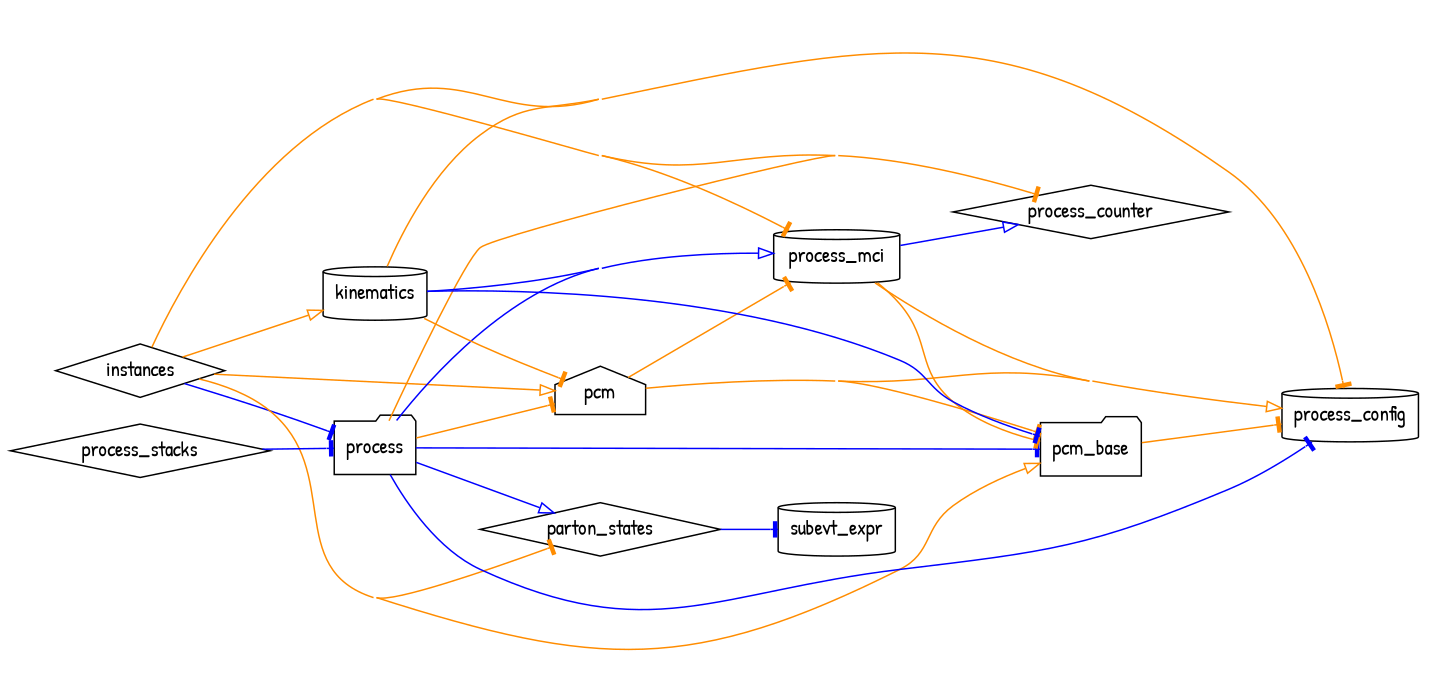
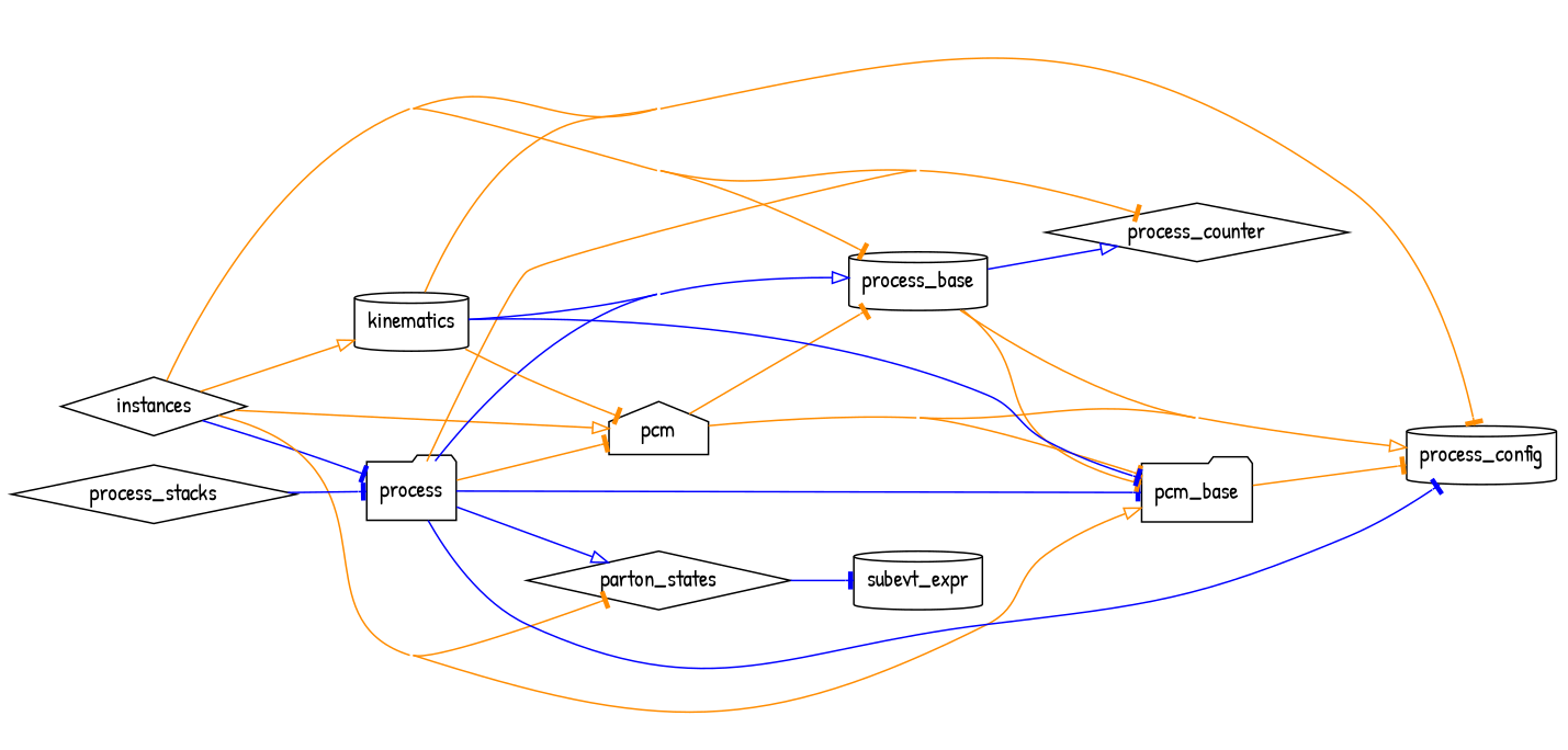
  digraph {
    concentrate=true
    fontname="Patrick Hand"
    rankdir=LR
    splines=true
    node [fillcolor=white fontname="Patrick Hand" shape=diamond style=filled]
    edge [arrowhead=tee color=darkorange fontname="Patrick Hand"]
    pcm [shape=house]
    instances
    process [shape=folder]
    pcm_base [shape=folder]
-   process_mci [shape=cylinder]
+   process_mci [shape=cylinder label=process_base]
    process_counter
    process_config [shape=cylinder]
    kinematics [shape=cylinder]
    parton_states
    subevt_expr [shape=cylinder]
    process_stacks
    pcm -> pcm_base
    pcm -> process_mci
    pcm -> process_config [arrowhead=onormal]
    instances -> pcm [arrowhead=onormal]
    instances -> process [color=blue]
    instances -> pcm_base [arrowhead=onormal]
    instances -> process_mci
    instances -> process_counter [arrowhead=onormal]
    instances -> process_config [arrowhead=onormal]
    instances -> kinematics [arrowhead=onormal]
    instances -> parton_states
    process -> pcm
    process -> pcm_base [color=blue]
    process -> process_mci [arrowhead=onormal color=blue]
    process -> process_counter
    process -> process_config [color=blue]
    process -> parton_states [arrowhead=onormal color=blue]
    pcm_base -> process_config
    process_mci -> pcm_base
    process_mci -> process_counter [arrowhead=onormal color=blue]
    process_mci -> process_config
    kinematics -> pcm
    kinematics -> pcm_base [color=blue]
    kinematics -> process_mci [arrowhead=onormal color=blue]
    kinematics -> process_config
    parton_states -> subevt_expr [color=blue]
    process_stacks -> process [color=blue]
  }
